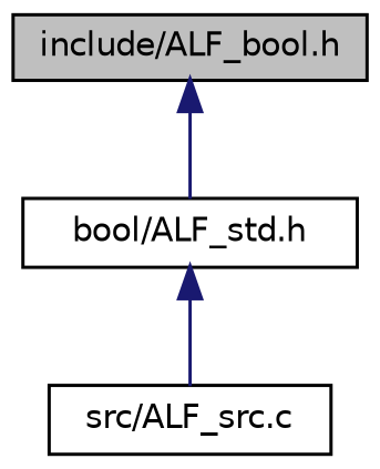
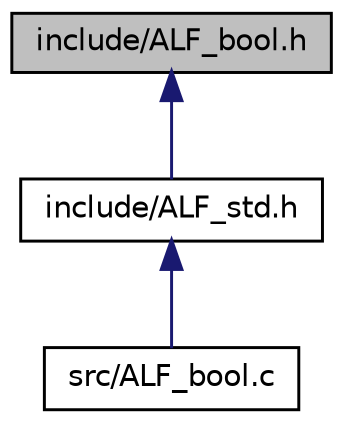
  digraph {
    node [color=black fillcolor=white fontname=Helvetica fontsize=10 shape=record style=filled]
    edge [color=midnightblue dir=back fontname=Helvetica fontsize=10 labelfontname=Helvetica labelfontsize=10 style=solid]
    n1 [fillcolor=grey75 fontcolor=black height=0.2 label="include/ALF_bool.h" width=0.4]
-   n2 [height=0.2 label="bool/ALF_std.h" width=0.4]
-   n3 [height=0.2 label="src/ALF_src.c" width=0.4]
+   n2 [height=0.2 label="include/ALF_std.h" width=0.4]
+   n3 [height=0.2 label="src/ALF_bool.c" width=0.4]
    n1 -> n2
    n2 -> n3
  }
